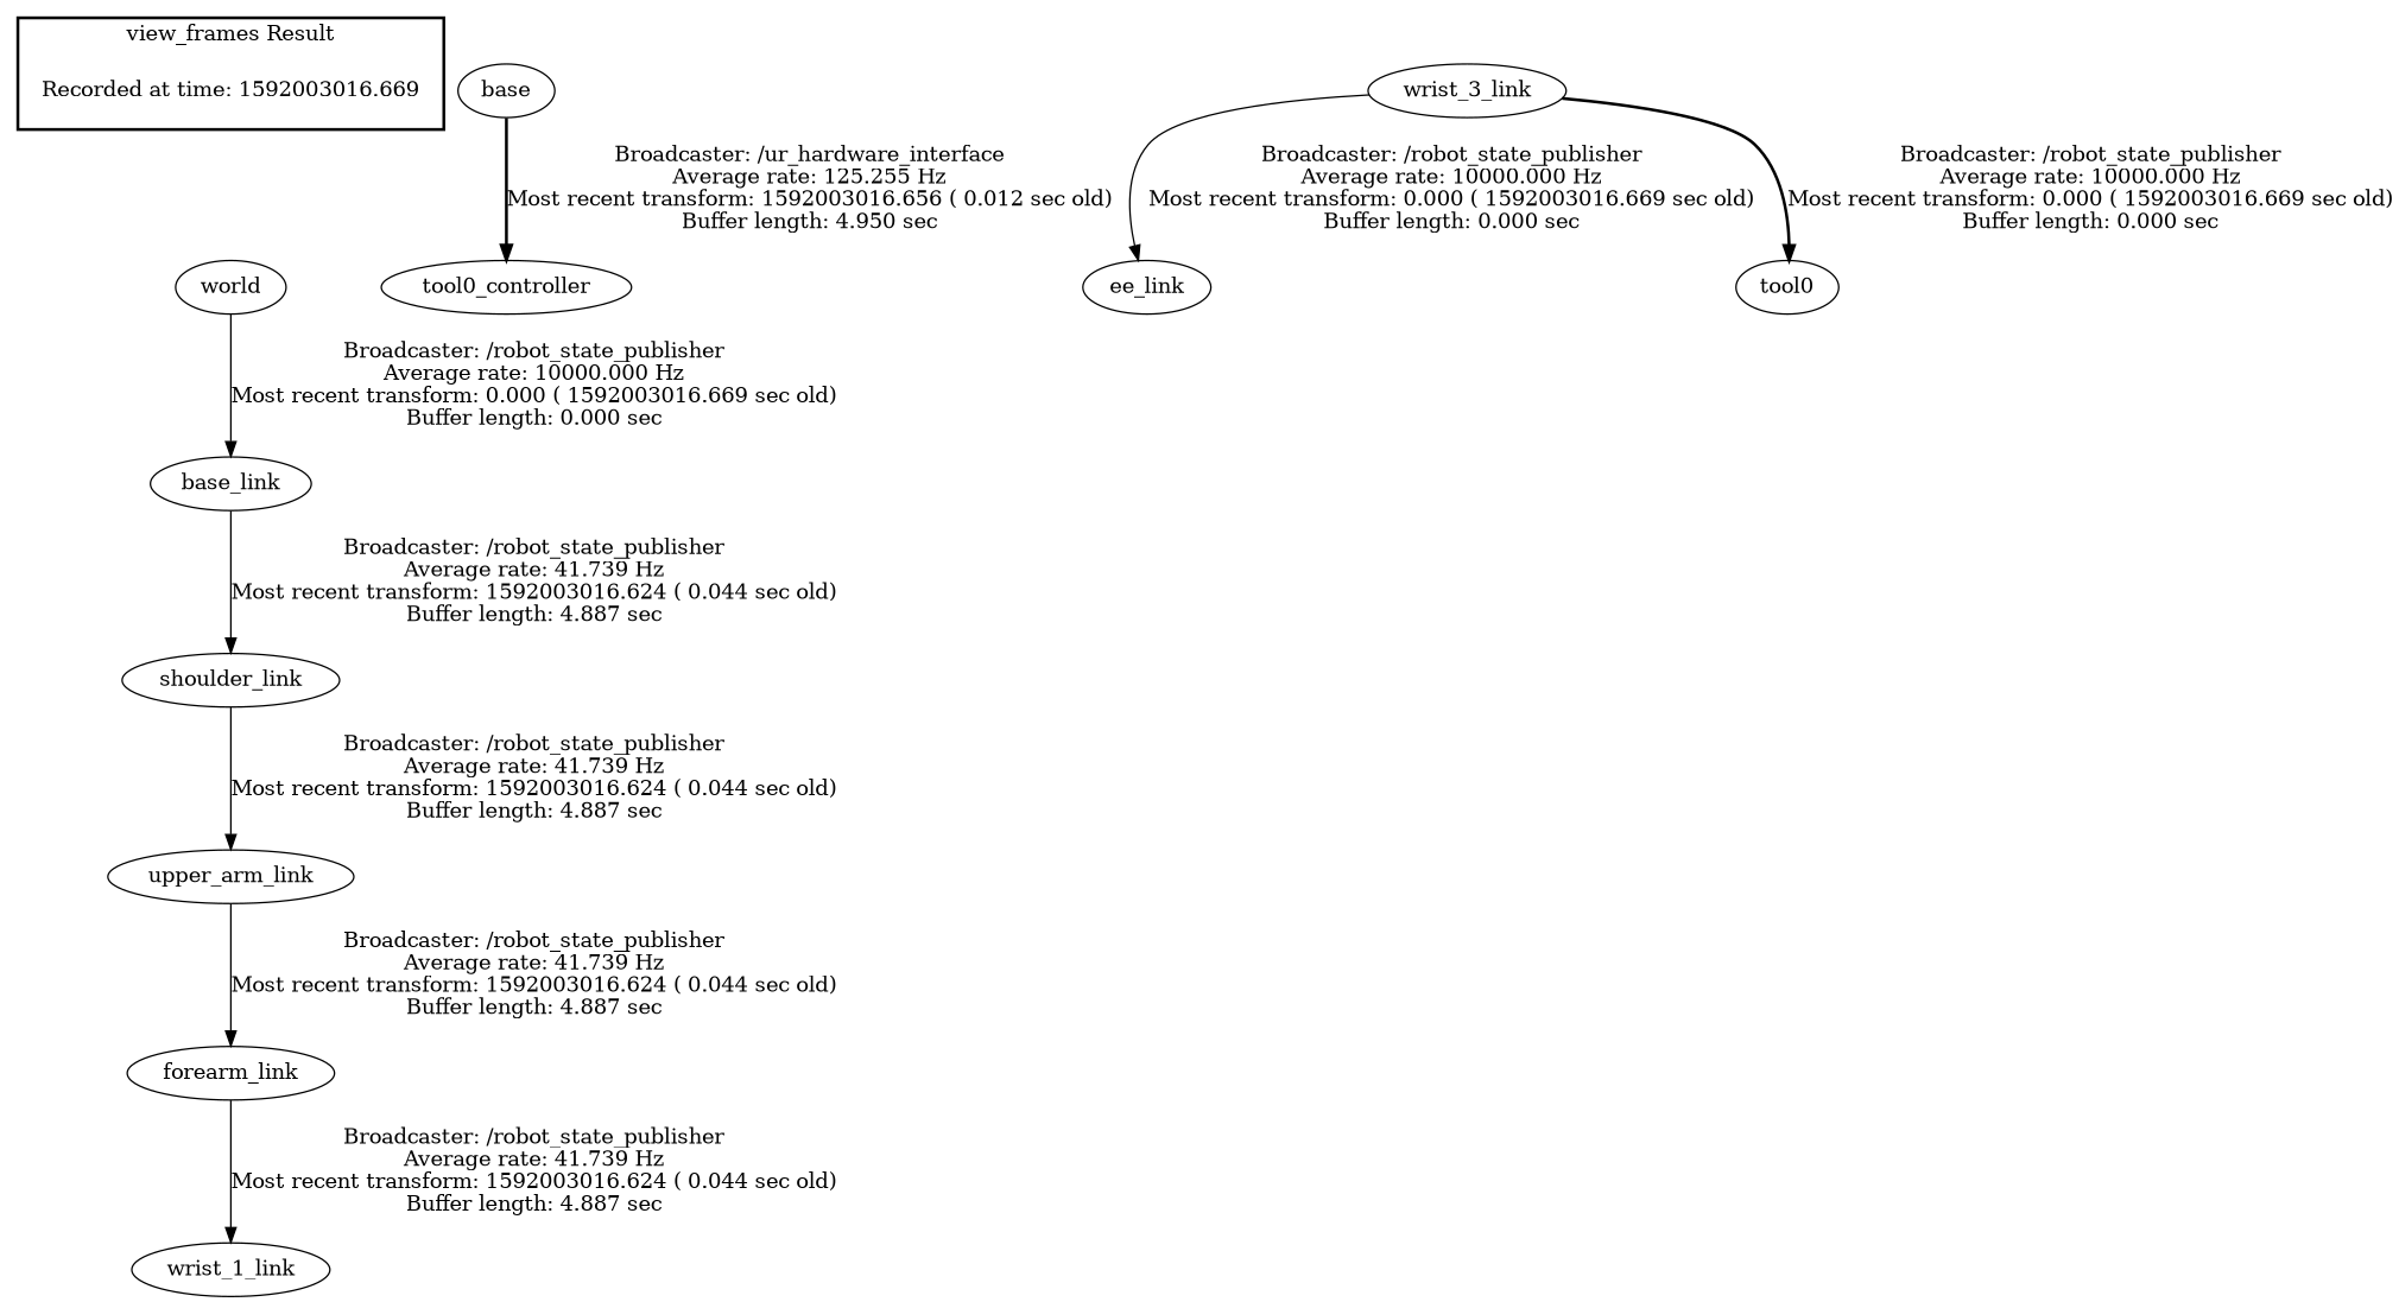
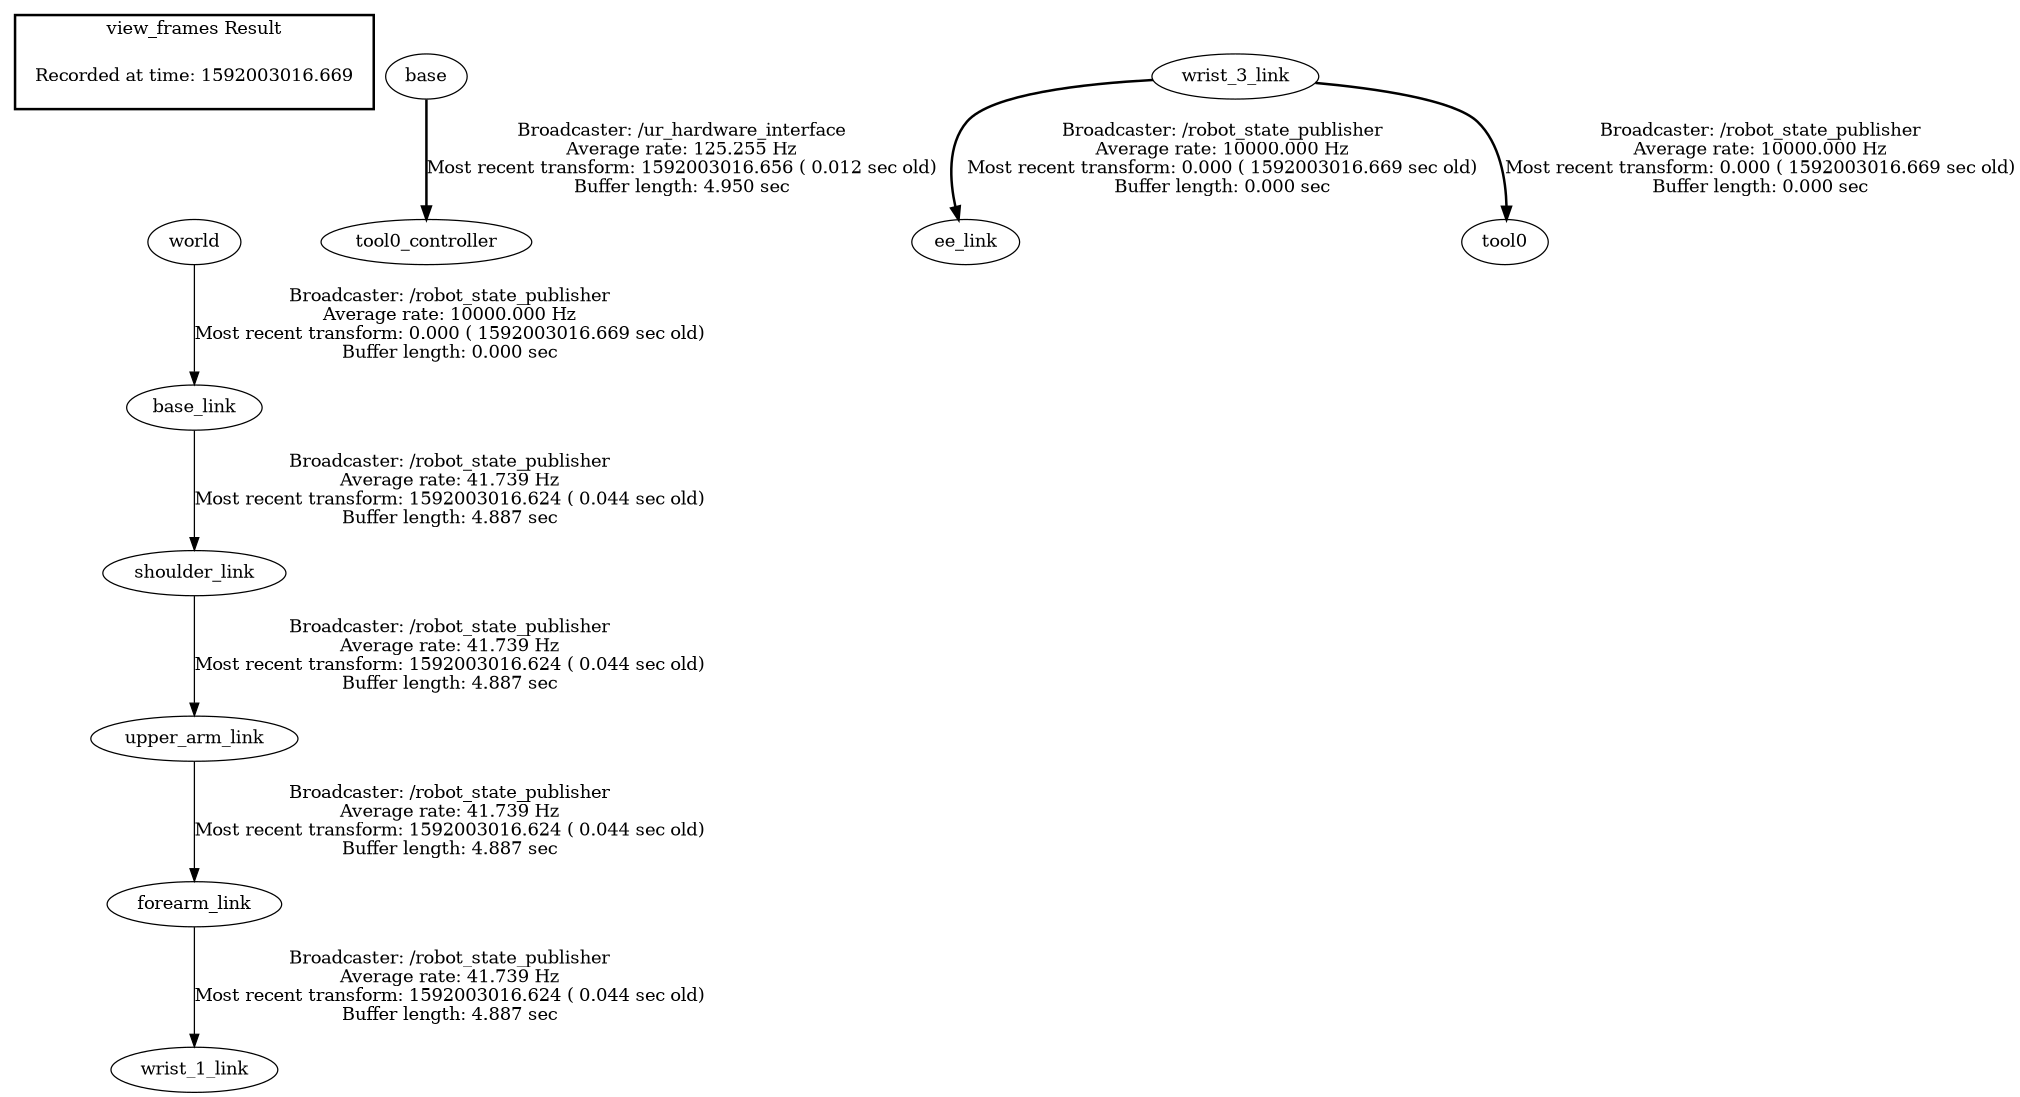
  digraph {
    edge [style=solid]
    "Recorded at time: 1592003016.669" [shape=plaintext]
    world
    base_link
    shoulder_link
    base
    tool0_controller
    upper_arm_link
    wrist_3_link
    ee_link
    tool0
    forearm_link
    wrist_1_link
    subgraph cluster_1 {
      color=black
      label="view_frames Result"
      style=bold
      "Recorded at time: 1592003016.669"
    }
    "Recorded at time: 1592003016.669" -> world [style=invis]
    world -> base_link [label="Broadcaster: /robot_state_publisher\nAverage rate: 10000.000 Hz\nMost recent transform: 0.000 ( 1592003016.669 sec old)\nBuffer length: 0.000 sec\n"]
    base_link -> shoulder_link [label="Broadcaster: /robot_state_publisher\nAverage rate: 41.739 Hz\nMost recent transform: 1592003016.624 ( 0.044 sec old)\nBuffer length: 4.887 sec\n"]
    shoulder_link -> upper_arm_link [label="Broadcaster: /robot_state_publisher\nAverage rate: 41.739 Hz\nMost recent transform: 1592003016.624 ( 0.044 sec old)\nBuffer length: 4.887 sec\n"]
    base -> tool0_controller [label="Broadcaster: /ur_hardware_interface\nAverage rate: 125.255 Hz\nMost recent transform: 1592003016.656 ( 0.012 sec old)\nBuffer length: 4.950 sec\n" style=bold]
    upper_arm_link -> forearm_link [label="Broadcaster: /robot_state_publisher\nAverage rate: 41.739 Hz\nMost recent transform: 1592003016.624 ( 0.044 sec old)\nBuffer length: 4.887 sec\n"]
-   wrist_3_link -> ee_link [label="Broadcaster: /robot_state_publisher\nAverage rate: 10000.000 Hz\nMost recent transform: 0.000 ( 1592003016.669 sec old)\nBuffer length: 0.000 sec\n"]
+   wrist_3_link -> ee_link [label="Broadcaster: /robot_state_publisher\nAverage rate: 10000.000 Hz\nMost recent transform: 0.000 ( 1592003016.669 sec old)\nBuffer length: 0.000 sec\n" style=bold]
    wrist_3_link -> tool0 [label="Broadcaster: /robot_state_publisher\nAverage rate: 10000.000 Hz\nMost recent transform: 0.000 ( 1592003016.669 sec old)\nBuffer length: 0.000 sec\n" style=bold]
    forearm_link -> wrist_1_link [label="Broadcaster: /robot_state_publisher\nAverage rate: 41.739 Hz\nMost recent transform: 1592003016.624 ( 0.044 sec old)\nBuffer length: 4.887 sec\n"]
  }
